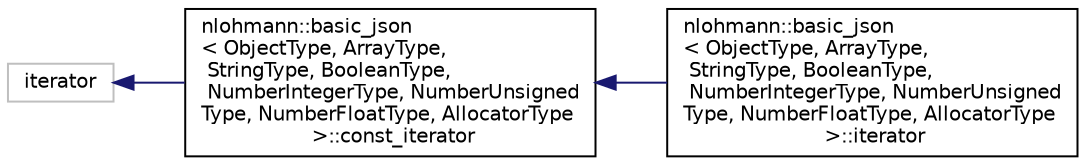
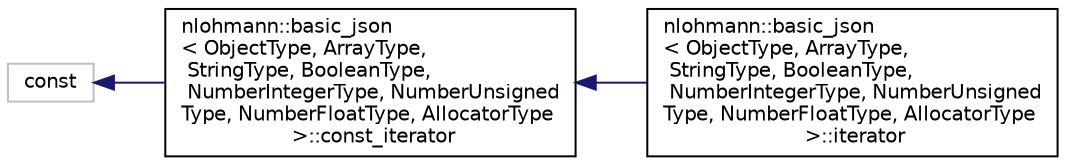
  digraph {
    rankdir=LR
    node [color=black fillcolor=white fontname=Helvetica fontsize=10 shape=record style=filled]
    edge [color=midnightblue dir=back fontname=Helvetica fontsize=10 labelfontname=Helvetica labelfontsize=10 style=solid]
-   n1 [color=grey75 height=0.2 label=iterator width=0.4]
+   n1 [color=grey75 height=0.2 label=const width=0.4]
    n2 [height=0.2 label="nlohmann::basic_json\l\< ObjectType, ArrayType,\l StringType, BooleanType,\l NumberIntegerType, NumberUnsigned\lType, NumberFloatType, AllocatorType\l \>::const_iterator" width=0.4]
    n3 [height=0.2 label="nlohmann::basic_json\l\< ObjectType, ArrayType,\l StringType, BooleanType,\l NumberIntegerType, NumberUnsigned\lType, NumberFloatType, AllocatorType\l \>::iterator" width=0.4]
    n1 -> n2
    n2 -> n3
  }
